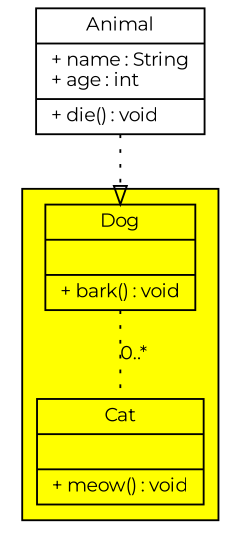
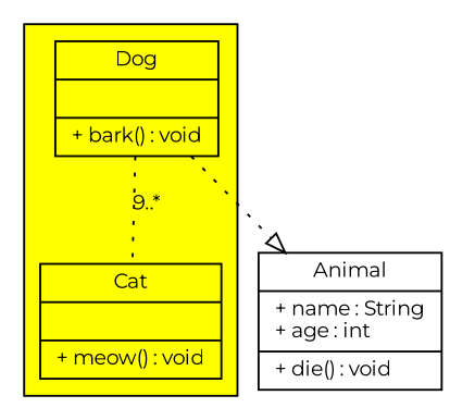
  digraph {
    fontname=Montserrat
    fontsize=10
    node [fontname=Montserrat fontsize=10 shape=record]
    edge [fontname=Montserrat fontsize=10 style=dotted]
    n1 [label="{Dog||+ bark() : void\l}"]
    n2 [label="{Cat||+ meow() : void\l}"]
    n3 [label="{Animal |+ name : String\l+ age : int\l|+ die() : void\l}"]
    subgraph cluster_1 {
      bgcolor=yellow
      n1
      n2
    }
-   n1 -> n2 [arrowhead=none label="0..*"]
-   n3 -> n1 [arrowhead=empty]
+   n1 -> n2 [arrowhead=none label="9..*"]
+   n1 -> n3 [arrowhead=empty]
  }
